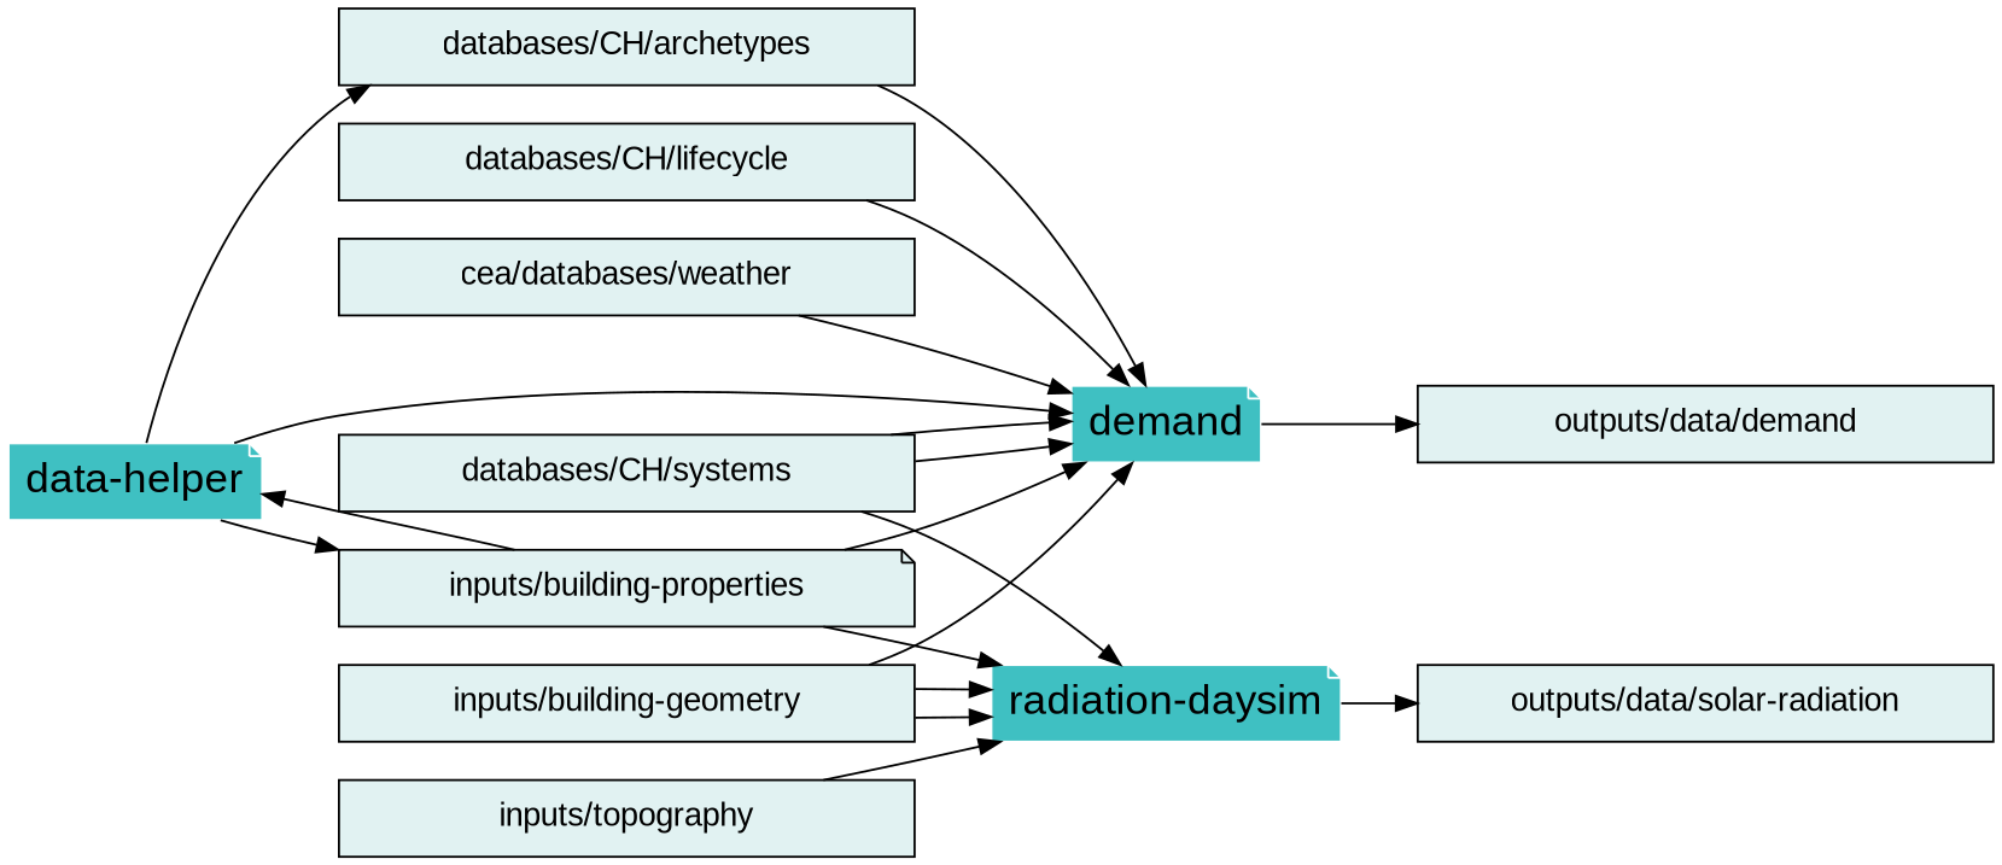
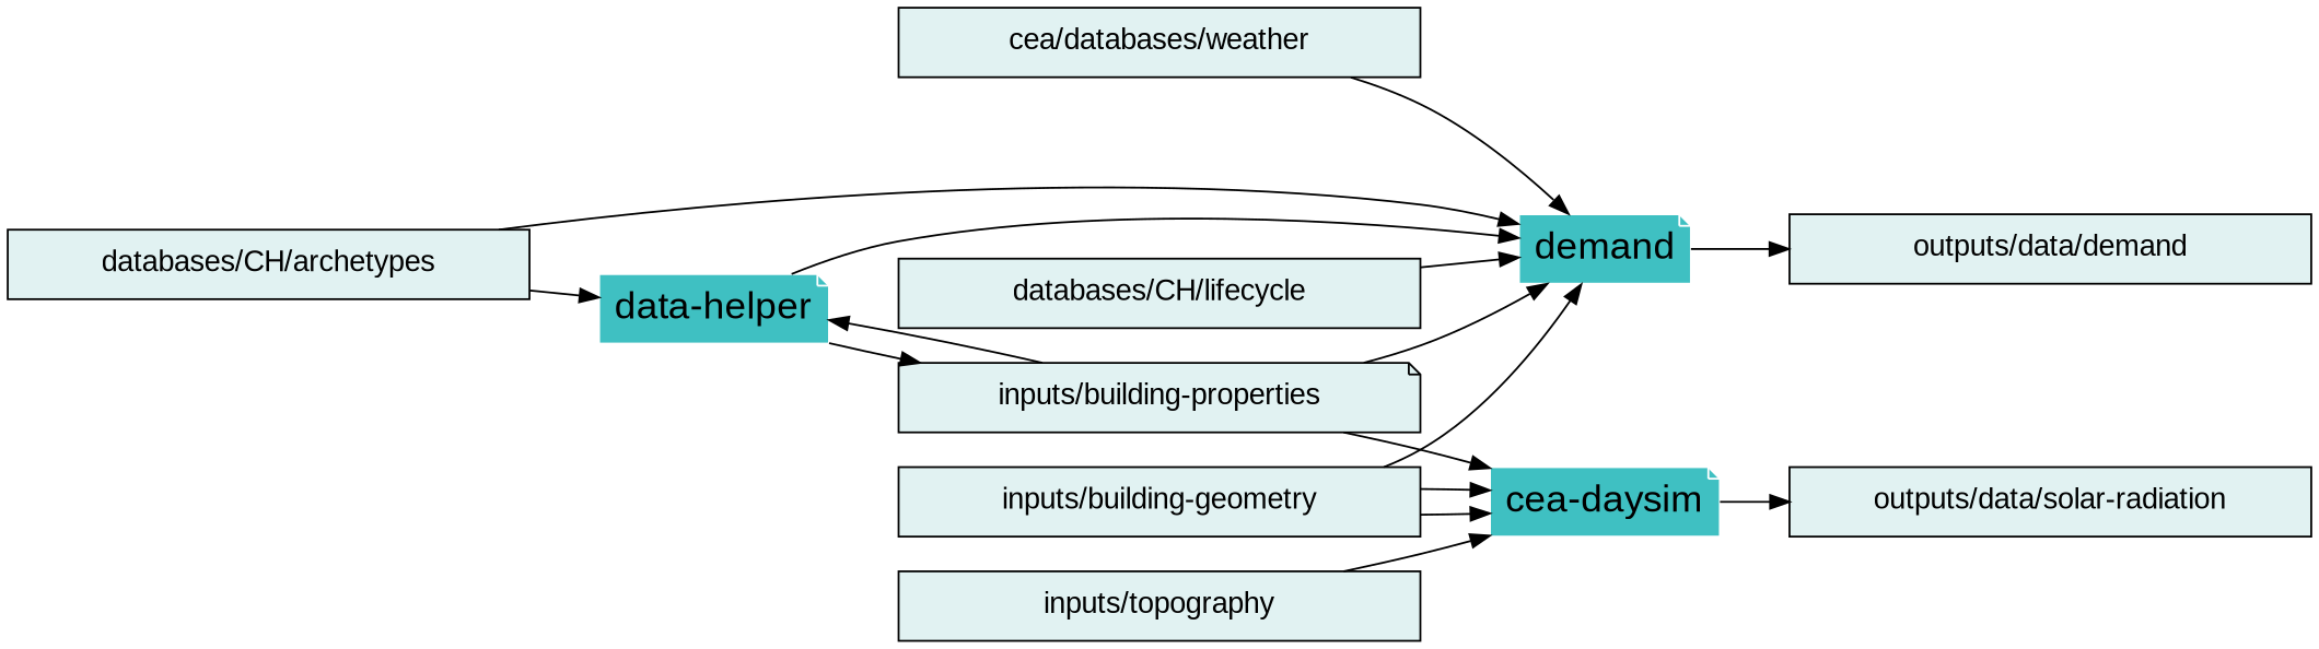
  digraph {
    fontname=arial
    rankdir=LR
    node [fillcolor="#E1F2F2" fontname=arial fontsize=15 shape=box style=filled fixedsize=true]
    "data-helper" [color=white fillcolor="#3FC0C2" fontsize=20 shape=note fixedsize=""]
    "inputs/building-properties" [shape=note width=3.75]
    demand [color=white fillcolor="#3FC0C2" fontsize=20 shape=note fixedsize=""]
-   "radiation-daysim" [color=white fillcolor="#3FC0C2" fontsize=20 shape=note fixedsize=""]
+   "radiation-daysim" [color=white fillcolor="#3FC0C2" fontsize=20 shape=note label="cea-daysim" fixedsize=""]
    "outputs/data/demand" [width=3.75]
    "outputs/data/solar-radiation" [width=3.75]
    "databases/CH/archetypes" [width=3.75]
-   "databases/CH/systems" [width=3.75]
    "databases/CH/lifecycle" [width=3.75]
    "cea/databases/weather" [width=3.75]
    "inputs/building-geometry" [width=3.75]
    "inputs/topography" [width=3.75]
    "data-helper" -> "inputs/building-properties"
    "data-helper" -> demand
    "inputs/building-properties" -> "data-helper"
    "inputs/building-properties" -> demand
    "inputs/building-properties" -> "radiation-daysim"
    demand -> "outputs/data/demand"
    "radiation-daysim" -> "outputs/data/solar-radiation"
-   "data-helper" -> "databases/CH/archetypes"
+   "databases/CH/archetypes" -> "data-helper"
    "databases/CH/archetypes" -> demand
-   "databases/CH/systems" -> demand
-   "databases/CH/systems" -> demand
-   "databases/CH/systems" -> "radiation-daysim"
    "databases/CH/lifecycle" -> demand
    "cea/databases/weather" -> demand
    "inputs/building-geometry" -> demand
    "inputs/building-geometry" -> "radiation-daysim"
    "inputs/building-geometry" -> "radiation-daysim"
    "inputs/topography" -> "radiation-daysim"
  }
